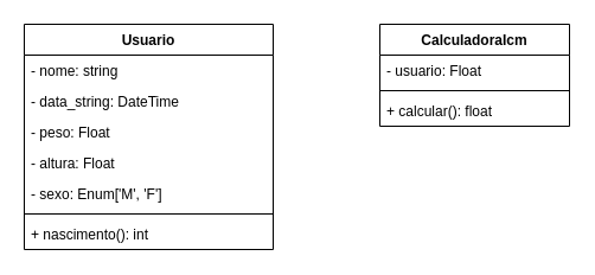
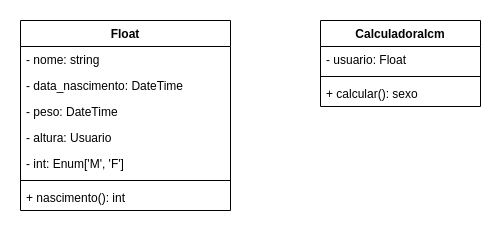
  <mxCell id="0" />
  <mxCell id="1" parent="0" />
- <mxCell id="2" value="Usuario" style="swimlane;fontStyle=1;align=center;verticalAlign=top;childLayout=stackLayout;horizontal=1;startSize=26;horizontalStack=0;resizeParent=1;resizeParentMax=0;resizeLast=0;collapsible=1;marginBottom=0;whiteSpace=wrap;html=1;" vertex="1" parent="1"><mxGeometry x="20" y="20" width="210" height="190" as="geometry" /></mxCell>
+ <mxCell id="2" value="Float" style="swimlane;fontStyle=1;align=center;verticalAlign=top;childLayout=stackLayout;horizontal=1;startSize=26;horizontalStack=0;resizeParent=1;resizeParentMax=0;resizeLast=0;collapsible=1;marginBottom=0;whiteSpace=wrap;html=1;" vertex="1" parent="1"><mxGeometry x="20" y="20" width="210" height="190" as="geometry" /></mxCell>
  <mxCell id="3" value="- nome: string" style="text;strokeColor=none;fillColor=none;align=left;verticalAlign=top;spacingLeft=4;spacingRight=4;overflow=hidden;rotatable=0;points=[[0,0.5],[1,0.5]];portConstraint=eastwest;whiteSpace=wrap;html=1;" vertex="1" parent="2"><mxGeometry y="26" width="210" height="26" as="geometry" /></mxCell>
- <mxCell id="4" value="- data_string: DateTime" style="text;strokeColor=none;fillColor=none;align=left;verticalAlign=top;spacingLeft=4;spacingRight=4;overflow=hidden;rotatable=0;points=[[0,0.5],[1,0.5]];portConstraint=eastwest;whiteSpace=wrap;html=1;" vertex="1" parent="2"><mxGeometry y="52" width="210" height="26" as="geometry" /></mxCell>
- <mxCell id="5" value="- peso: Float" style="text;strokeColor=none;fillColor=none;align=left;verticalAlign=top;spacingLeft=4;spacingRight=4;overflow=hidden;rotatable=0;points=[[0,0.5],[1,0.5]];portConstraint=eastwest;whiteSpace=wrap;html=1;" vertex="1" parent="2"><mxGeometry y="78" width="210" height="26" as="geometry" /></mxCell>
- <mxCell id="6" value="- altura: Float" style="text;strokeColor=none;fillColor=none;align=left;verticalAlign=top;spacingLeft=4;spacingRight=4;overflow=hidden;rotatable=0;points=[[0,0.5],[1,0.5]];portConstraint=eastwest;whiteSpace=wrap;html=1;" vertex="1" parent="2"><mxGeometry y="104" width="210" height="26" as="geometry" /></mxCell>
- <mxCell id="7" value="- sexo: Enum['M', 'F']" style="text;strokeColor=none;fillColor=none;align=left;verticalAlign=top;spacingLeft=4;spacingRight=4;overflow=hidden;rotatable=0;points=[[0,0.5],[1,0.5]];portConstraint=eastwest;whiteSpace=wrap;html=1;" vertex="1" parent="2"><mxGeometry y="130" width="210" height="26" as="geometry" /></mxCell>
+ <mxCell id="4" value="- data_nascimento: DateTime" style="text;strokeColor=none;fillColor=none;align=left;verticalAlign=top;spacingLeft=4;spacingRight=4;overflow=hidden;rotatable=0;points=[[0,0.5],[1,0.5]];portConstraint=eastwest;whiteSpace=wrap;html=1;" vertex="1" parent="2"><mxGeometry y="52" width="210" height="26" as="geometry" /></mxCell>
+ <mxCell id="5" value="- peso: DateTime" style="text;strokeColor=none;fillColor=none;align=left;verticalAlign=top;spacingLeft=4;spacingRight=4;overflow=hidden;rotatable=0;points=[[0,0.5],[1,0.5]];portConstraint=eastwest;whiteSpace=wrap;html=1;" vertex="1" parent="2"><mxGeometry y="78" width="210" height="26" as="geometry" /></mxCell>
+ <mxCell id="6" value="- altura: Usuario" style="text;strokeColor=none;fillColor=none;align=left;verticalAlign=top;spacingLeft=4;spacingRight=4;overflow=hidden;rotatable=0;points=[[0,0.5],[1,0.5]];portConstraint=eastwest;whiteSpace=wrap;html=1;" vertex="1" parent="2"><mxGeometry y="104" width="210" height="26" as="geometry" /></mxCell>
+ <mxCell id="7" value="- int: Enum['M', 'F']" style="text;strokeColor=none;fillColor=none;align=left;verticalAlign=top;spacingLeft=4;spacingRight=4;overflow=hidden;rotatable=0;points=[[0,0.5],[1,0.5]];portConstraint=eastwest;whiteSpace=wrap;html=1;" vertex="1" parent="2"><mxGeometry y="130" width="210" height="26" as="geometry" /></mxCell>
  <mxCell id="8" value="" style="line;strokeWidth=1;fillColor=none;align=left;verticalAlign=middle;spacingTop=-1;spacingLeft=3;spacingRight=3;rotatable=0;labelPosition=right;points=[];portConstraint=eastwest;strokeColor=inherit;" vertex="1" parent="2"><mxGeometry y="156" width="210" height="8" as="geometry" /></mxCell>
  <mxCell id="9" value="+ nascimento(&lt;span style=&quot;background-color: initial;&quot;&gt;): int&lt;/span&gt;" style="text;strokeColor=none;fillColor=none;align=left;verticalAlign=top;spacingLeft=4;spacingRight=4;overflow=hidden;rotatable=0;points=[[0,0.5],[1,0.5]];portConstraint=eastwest;whiteSpace=wrap;html=1;" vertex="1" parent="2"><mxGeometry y="164" width="210" height="26" as="geometry" /></mxCell>
  <mxCell id="10" value="CalculadoraIcm" style="swimlane;fontStyle=1;align=center;verticalAlign=top;childLayout=stackLayout;horizontal=1;startSize=26;horizontalStack=0;resizeParent=1;resizeParentMax=0;resizeLast=0;collapsible=1;marginBottom=0;whiteSpace=wrap;html=1;" vertex="1" parent="1"><mxGeometry x="320" y="20" width="160" height="86" as="geometry" /></mxCell>
  <mxCell id="11" value="- usuario: Float" style="text;strokeColor=none;fillColor=none;align=left;verticalAlign=top;spacingLeft=4;spacingRight=4;overflow=hidden;rotatable=0;points=[[0,0.5],[1,0.5]];portConstraint=eastwest;whiteSpace=wrap;html=1;" vertex="1" parent="10"><mxGeometry y="26" width="160" height="26" as="geometry" /></mxCell>
  <mxCell id="12" value="" style="line;strokeWidth=1;fillColor=none;align=left;verticalAlign=middle;spacingTop=-1;spacingLeft=3;spacingRight=3;rotatable=0;labelPosition=right;points=[];portConstraint=eastwest;strokeColor=inherit;" vertex="1" parent="10"><mxGeometry y="52" width="160" height="8" as="geometry" /></mxCell>
- <mxCell id="13" value="+ calcular(): float" style="text;strokeColor=none;fillColor=none;align=left;verticalAlign=top;spacingLeft=4;spacingRight=4;overflow=hidden;rotatable=0;points=[[0,0.5],[1,0.5]];portConstraint=eastwest;whiteSpace=wrap;html=1;" vertex="1" parent="10"><mxGeometry y="60" width="160" height="26" as="geometry" /></mxCell>
+ <mxCell id="13" value="+ calcular(): sexo" style="text;strokeColor=none;fillColor=none;align=left;verticalAlign=top;spacingLeft=4;spacingRight=4;overflow=hidden;rotatable=0;points=[[0,0.5],[1,0.5]];portConstraint=eastwest;whiteSpace=wrap;html=1;" vertex="1" parent="10"><mxGeometry y="60" width="160" height="26" as="geometry" /></mxCell>
